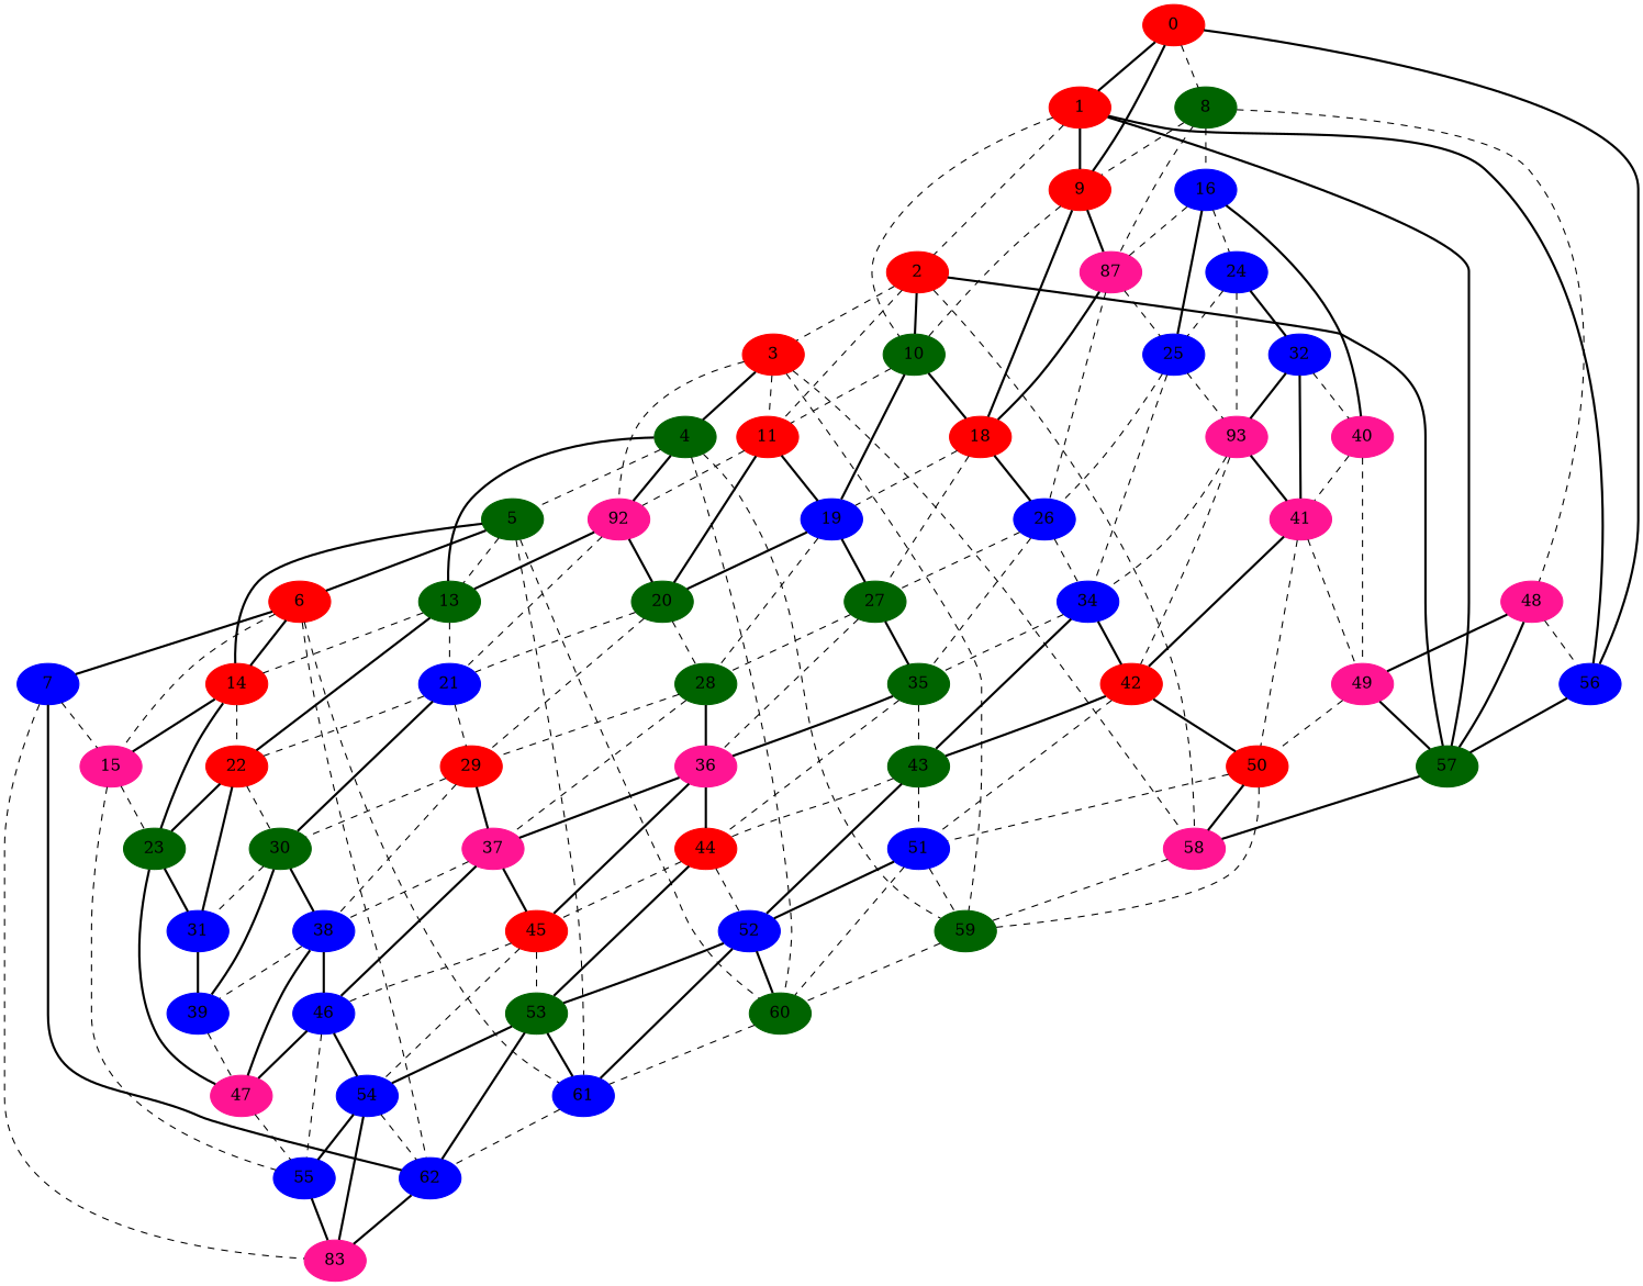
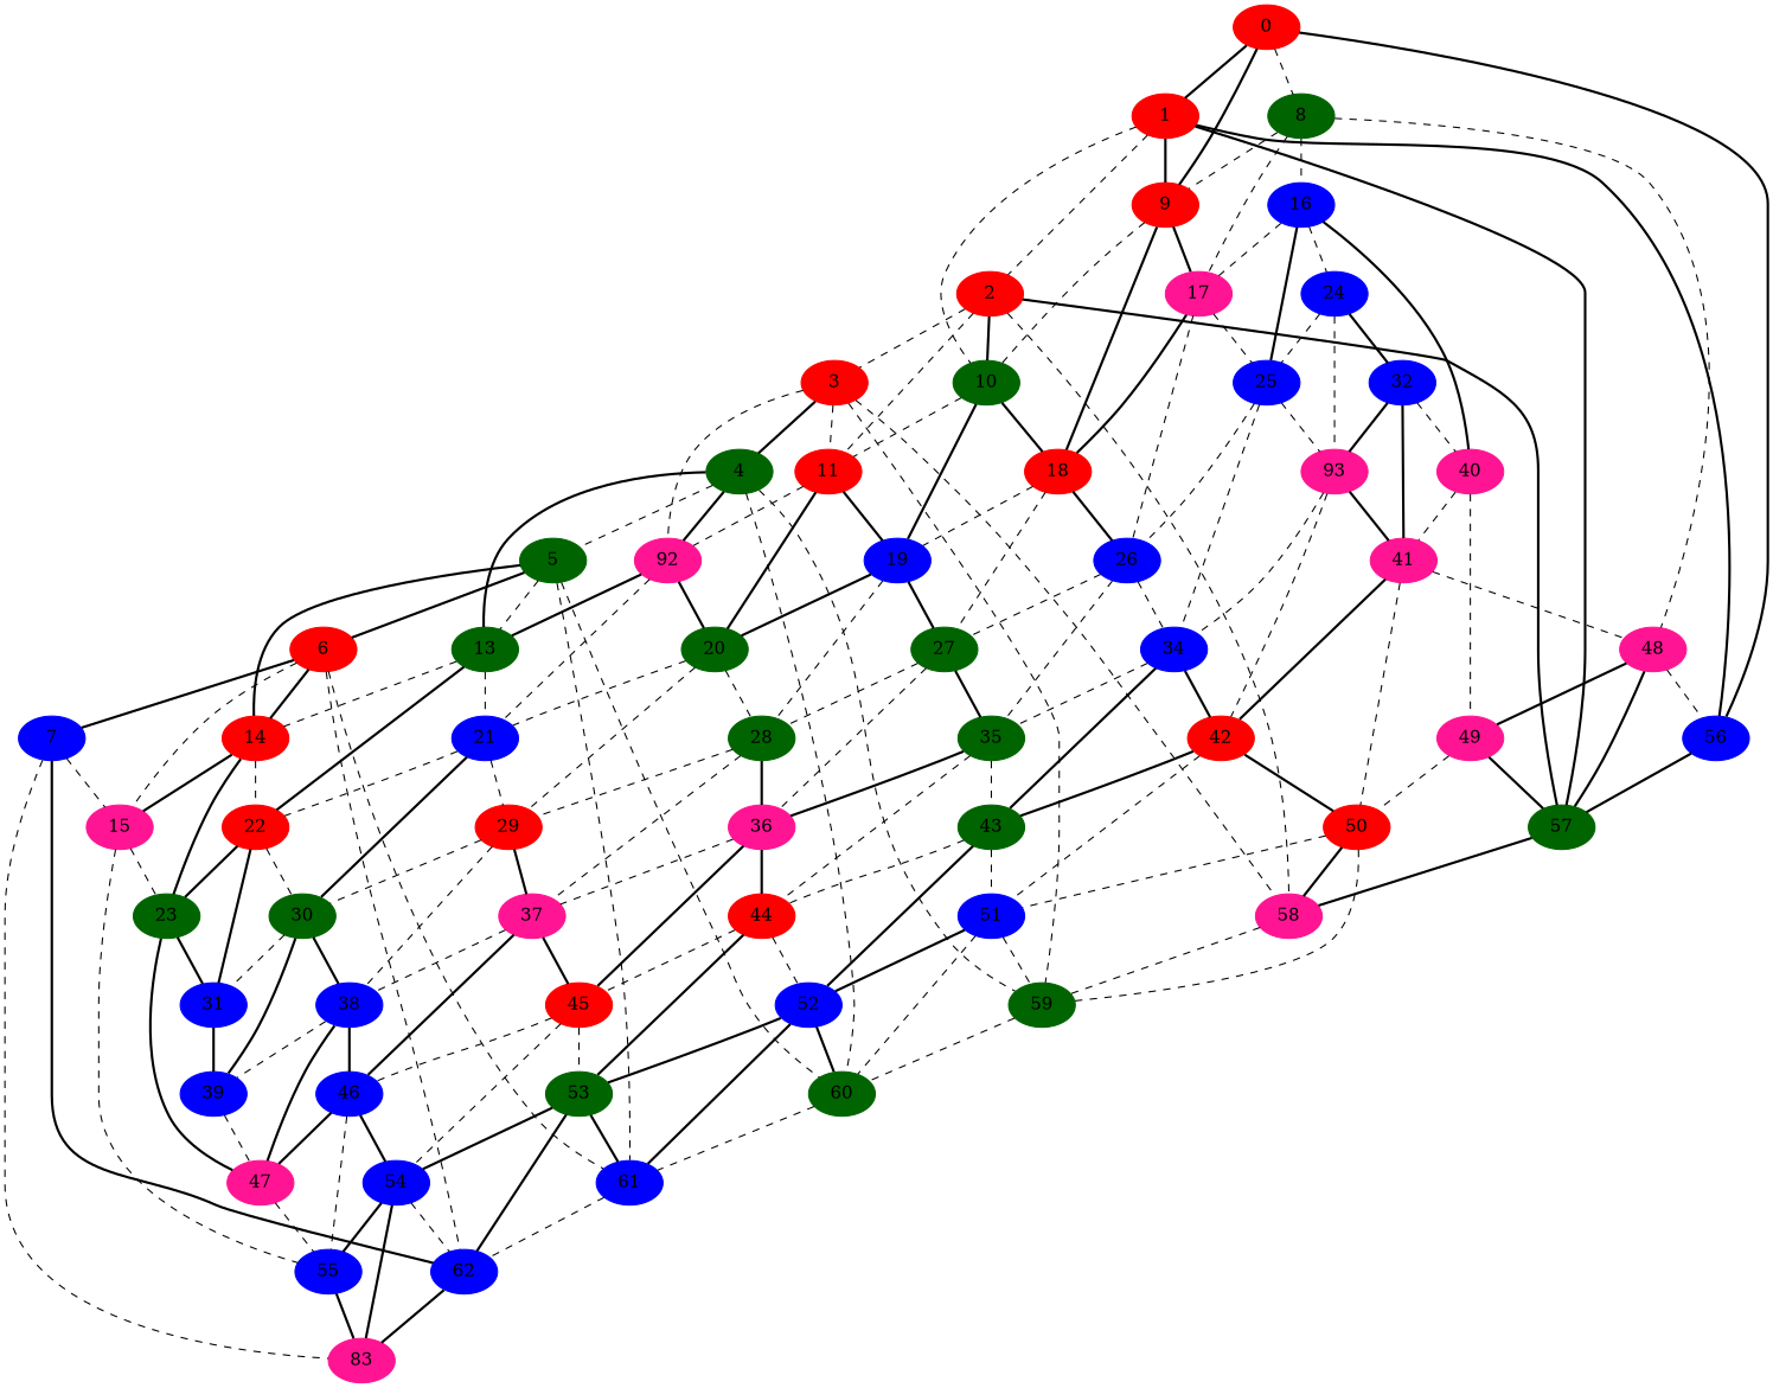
  graph {
    node [color=blue style=filled]
    edge [style=dashed]
    0 [color=red]
    1 [color=red]
    8 [color=darkgreen]
    9 [color=red]
    56
    2 [color=red]
    10 [color=darkgreen]
    57 [color=darkgreen]
    16
-   17 [color=deeppink label=87]
+   17 [color=deeppink]
    48 [color=deeppink]
    18 [color=red]
    3 [color=red]
    11 [color=red]
    58 [color=deeppink]
    19
    4 [color=darkgreen]
    n18 [color=deeppink label=92]
    59 [color=darkgreen]
    20 [color=darkgreen]
    5 [color=darkgreen]
    13 [color=darkgreen]
    60 [color=darkgreen]
    21
    6 [color=red]
    14 [color=red]
    61
    22 [color=red]
    7
    15 [color=deeppink]
    62
    23 [color=darkgreen]
    n33 [color=deeppink label=83]
    55
    24
    25
    40 [color=deeppink]
    26
    49 [color=deeppink]
    27 [color=darkgreen]
    28 [color=darkgreen]
    29 [color=red]
    30 [color=darkgreen]
    31
    47 [color=deeppink]
    32
    n47 [color=deeppink label=93]
    34
    41 [color=deeppink]
    35 [color=darkgreen]
    36 [color=deeppink]
    37 [color=deeppink]
    38
    39
    42 [color=red]
    43 [color=darkgreen]
    44 [color=red]
    45 [color=red]
    46
    50 [color=red]
    51
    52
    53 [color=darkgreen]
    54
    0 -- 1 [style=bold]
    0 -- 8
    0 -- 9 [style=bold]
    0 -- 56 [style=bold]
    1 -- 9 [style=bold]
    1 -- 56 [style=bold]
    1 -- 2
    1 -- 10
    1 -- 57 [style=bold]
    8 -- 9
    8 -- 16
    8 -- 17
    8 -- 48
    9 -- 10
    9 -- 17 [style=bold]
    9 -- 18 [style=bold]
    56 -- 57 [style=bold]
    2 -- 10 [style=bold]
    2 -- 57 [style=bold]
    2 -- 3
    2 -- 11
    2 -- 58
    10 -- 18 [style=bold]
    10 -- 11
    10 -- 19 [style=bold]
    57 -- 58 [style=bold]
    16 -- 17
    16 -- 24
    16 -- 25 [style=bold]
    16 -- 40 [style=bold]
    17 -- 18 [style=bold]
    17 -- 25
    17 -- 26
    48 -- 56
    48 -- 57 [style=bold]
    48 -- 49 [style=bold]
    18 -- 19
    18 -- 26 [style=bold]
    18 -- 27
    3 -- 11
    3 -- 58
    3 -- 4 [style=bold]
    3 -- n18
    3 -- 59
    11 -- 19 [style=bold]
    11 -- n18
    11 -- 20 [style=bold]
    58 -- 59
    19 -- 20 [style=bold]
    19 -- 27 [style=bold]
    19 -- 28
    4 -- n18 [style=bold]
    4 -- 59
    4 -- 5
    4 -- 13 [style=bold]
    4 -- 60
    n18 -- 20 [style=bold]
    n18 -- 13 [style=bold]
    n18 -- 21
    59 -- 60
    20 -- 21
    20 -- 28
    20 -- 29
    5 -- 13
    5 -- 60
    5 -- 6 [style=bold]
    5 -- 14 [style=bold]
    5 -- 61
    13 -- 21
    13 -- 14
    13 -- 22 [style=bold]
    60 -- 61
    21 -- 22
    21 -- 29
    21 -- 30 [style=bold]
    6 -- 14 [style=bold]
    6 -- 61
    6 -- 7 [style=bold]
    6 -- 15
    6 -- 62
    14 -- 22
    14 -- 15 [style=bold]
    14 -- 23 [style=bold]
    61 -- 62
    22 -- 23 [style=bold]
    22 -- 30
    22 -- 31 [style=bold]
    7 -- 15
    7 -- 62 [style=bold]
    7 -- n33
    15 -- 23
    15 -- 55
    62 -- n33 [style=bold]
    23 -- 31 [style=bold]
    23 -- 47 [style=bold]
    55 -- n33 [style=bold]
    24 -- 25
    24 -- 32 [style=bold]
    24 -- n47
    25 -- 26
    25 -- n47
    25 -- 34
    40 -- 49
    40 -- 41
    26 -- 27
    26 -- 34
    26 -- 35
    49 -- 57 [style=bold]
    49 -- 50
    27 -- 28
    27 -- 35 [style=bold]
    27 -- 36
    28 -- 29
    28 -- 36 [style=bold]
    28 -- 37
    29 -- 30
    29 -- 37 [style=bold]
    29 -- 38
    30 -- 31
    30 -- 38 [style=bold]
    30 -- 39 [style=bold]
    31 -- 39 [style=bold]
    47 -- 55
    32 -- 40
    32 -- n47 [style=bold]
    32 -- 41 [style=bold]
    n47 -- 34
    n47 -- 41 [style=bold]
    n47 -- 42
    34 -- 35
    34 -- 42 [style=bold]
    34 -- 43 [style=bold]
-   41 -- 49
+   41 -- 48
    41 -- 42 [style=bold]
    41 -- 50
    35 -- 36 [style=bold]
    35 -- 43
    35 -- 44
-   36 -- 37 [style=bold]
+   36 -- 37
    36 -- 44 [style=bold]
    36 -- 45 [style=bold]
    37 -- 38
    37 -- 45 [style=bold]
    37 -- 46 [style=bold]
    38 -- 47 [style=bold]
    38 -- 39
    38 -- 46 [style=bold]
    39 -- 47
    42 -- 43 [style=bold]
    42 -- 50 [style=bold]
    42 -- 51
    43 -- 44
    43 -- 51
    43 -- 52 [style=bold]
    44 -- 45
    44 -- 52
    44 -- 53 [style=bold]
    45 -- 46
    45 -- 53
    45 -- 54
    46 -- 55
    46 -- 47 [style=bold]
    46 -- 54 [style=bold]
    50 -- 58 [style=bold]
    50 -- 59
    50 -- 51
    51 -- 59
    51 -- 60
    51 -- 52 [style=bold]
    52 -- 60 [style=bold]
    52 -- 61 [style=bold]
    52 -- 53 [style=bold]
    53 -- 61 [style=bold]
    53 -- 62 [style=bold]
    53 -- 54 [style=bold]
    54 -- 62
    54 -- n33 [style=bold]
    54 -- 55 [style=bold]
  }
